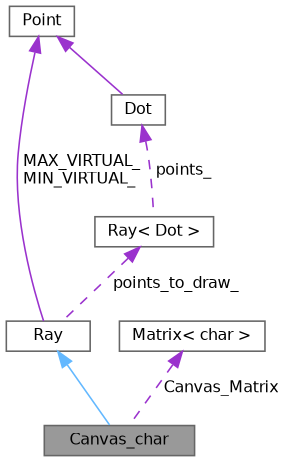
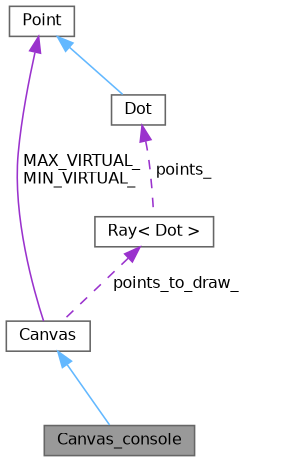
  digraph {
    node [color=gray40 fillcolor=white fontname=Helvetica fontsize=10 shape=box style=filled]
    edge [color=darkorchid3 dir=back fontname=Helvetica fontsize=10 labelfontname=Helvetica labelfontsize=10 style=solid]
-   n1 [fillcolor=grey60 fontcolor=black height=0.2 label=Canvas_char width=0.4]
-   n2 [height=0.2 label=Ray width=0.4]
+   n1 [fillcolor=grey60 fontcolor=black height=0.2 label=Canvas_console width=0.4]
+   n2 [height=0.2 label=Canvas width=0.4]
    n3 [height=0.2 label=Point width=0.4]
    n4 [height=0.2 label=Dot width=0.4]
    n5 [height=0.2 label="Ray\< Dot \>" width=0.4]
-   n6 [height=0.2 label="Matrix\< char \>" width=0.4]
    n2 -> n1 [color=steelblue1]
    n3 -> n2 [label=" MAX_VIRTUAL_\nMIN_VIRTUAL_"]
-   n3 -> n4
+   n3 -> n4 [color=steelblue1]
    n4 -> n5 [label=" points_" style=dashed]
    n5 -> n2 [label=" points_to_draw_" style=dashed]
-   n6 -> n1 [label=" Canvas_Matrix" style=dashed]
  }
